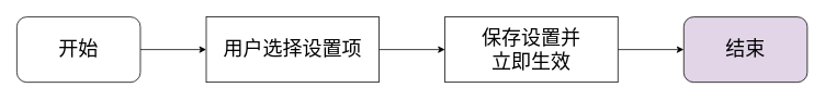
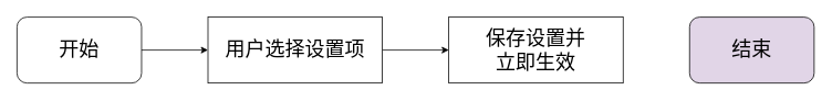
  <mxCell id="0" />
  <mxCell id="1" parent="0" />
  <mxCell id="2" style="edgeStyle=none;html=1;exitX=1;exitY=0.5;exitDx=0;exitDy=0;entryX=0;entryY=0.5;entryDx=0;entryDy=0;fontSize=24;" edge="1" parent="1" source="3" target="5"><mxGeometry relative="1" as="geometry" /></mxCell>
  <mxCell id="3" value="&lt;font style=&quot;font-size: 24px;&quot;&gt;开始&lt;/font&gt;" style="rounded=1;whiteSpace=wrap;html=1;" vertex="1" parent="1"><mxGeometry x="20" y="20" width="150" height="80" as="geometry" /></mxCell>
  <mxCell id="4" style="edgeStyle=none;html=1;exitX=1;exitY=0.5;exitDx=0;exitDy=0;entryX=0;entryY=0.5;entryDx=0;entryDy=0;fontSize=24;" edge="1" parent="1" source="5" target="7"><mxGeometry relative="1" as="geometry" /></mxCell>
  <mxCell id="5" value="用户选择设置项" style="rounded=0;whiteSpace=wrap;html=1;fontSize=24;" vertex="1" parent="1"><mxGeometry x="250" y="20" width="210" height="80" as="geometry" /></mxCell>
- <mxCell id="6" style="edgeStyle=none;html=1;exitX=1;exitY=0.5;exitDx=0;exitDy=0;entryX=0;entryY=0.5;entryDx=0;entryDy=0;fontSize=24;" edge="1" parent="1" source="7" target="8"><mxGeometry relative="1" as="geometry" /></mxCell>
  <mxCell id="7" value="保存设置并&lt;br&gt;立即生效" style="rounded=0;whiteSpace=wrap;html=1;fontSize=24;" vertex="1" parent="1"><mxGeometry x="540" y="20" width="210" height="80" as="geometry" /></mxCell>
  <mxCell id="8" value="&lt;font style=&quot;font-size: 24px;&quot;&gt;结束&lt;/font&gt;" style="rounded=1;whiteSpace=wrap;html=1;fillColor=#e1d5e7;" vertex="1" parent="1"><mxGeometry x="830" y="20" width="150" height="80" as="geometry" /></mxCell>
